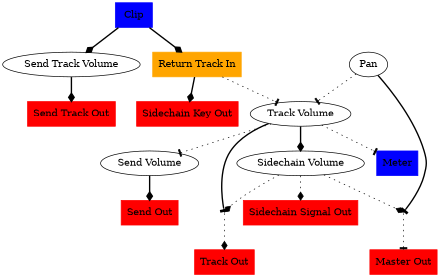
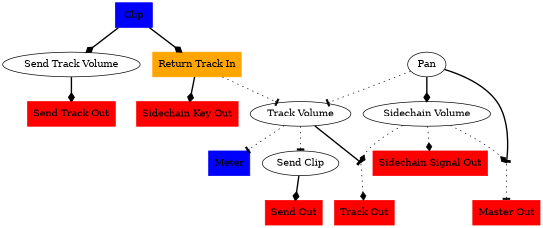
  strict digraph {
    node [shape=box style=filled]
    edge [arrowhead=diamond style=dotted]
    n1 [color=blue label=Clip]
    n2 [color=orange label="Return Track In"]
    "Send Track Volume" [shape="" style=""]
    n4 [color=red label="Sidechain Key Out"]
    "Track Volume" [shape="" style=""]
    n6 [color=red label="Send Track Out"]
    n7 [color=blue label=Meter]
    connect_track_out [shape=point width=0 style=""]
-   "Send Volume" [shape="" style=""]
+   "Send Volume" [label="Send Clip" shape="" style=""]
    "Sidechain Volume" [shape="" style=""]
    n11 [color=red label="Send Out"]
    n12 [color=red label="Track Out"]
    n13 [color=red label="Sidechain Signal Out"]
    n14 [color=red label="Master Out"]
    connect_master [shape=point width=0 style=""]
    Pan [shape="" style=""]
    n1 -> n2 [style=bold]
    n1 -> "Send Track Volume" [style=bold]
    n2 -> n4 [style=bold]
    n2 -> "Track Volume" [arrowhead=tee]
    "Send Track Volume" -> n6 [style=bold]
    "Track Volume" -> n7 [arrowhead=tee]
    "Track Volume" -> connect_track_out [arrowhead=tee style=bold]
    "Track Volume" -> "Send Volume" [arrowhead=tee]
-   "Track Volume" -> "Sidechain Volume" [style=bold]
+   Pan -> "Sidechain Volume" [style=bold]
    connect_track_out -> n12
    "Send Volume" -> n11 [style=bold]
    "Sidechain Volume" -> connect_track_out
    "Sidechain Volume" -> n13
    "Sidechain Volume" -> connect_master
    connect_master -> n14 [arrowhead=tee]
    Pan -> "Track Volume" [arrowhead=tee]
    Pan -> connect_master [arrowhead=tee style=bold]
  }
